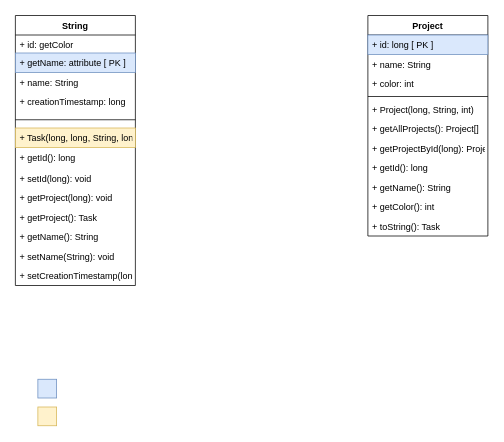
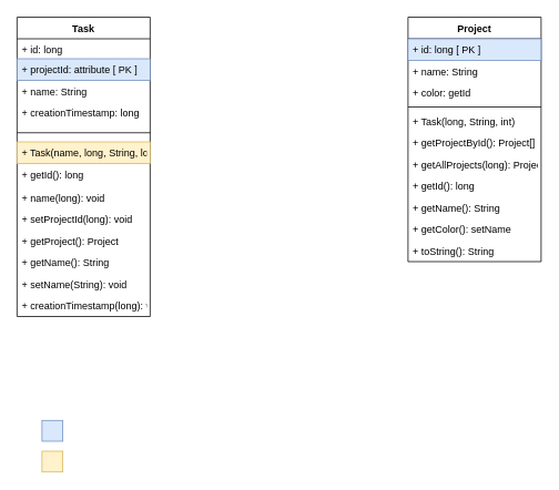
  <mxCell id="0" />
  <mxCell id="1" parent="0" />
- <mxCell id="2" value="String" style="swimlane;fontStyle=1;align=center;verticalAlign=top;childLayout=stackLayout;horizontal=1;startSize=26;horizontalStack=0;resizeParent=1;resizeParentMax=0;resizeLast=0;collapsible=1;marginBottom=0;strokeWidth=1;" vertex="1" parent="1"><mxGeometry x="20" y="20" width="160" height="360" as="geometry"><mxRectangle x="80" y="100" width="70" height="30" as="alternateBounds" /></mxGeometry></mxCell>
- <mxCell id="3" value="+ id: getColor" style="text;strokeColor=none;fillColor=none;align=left;verticalAlign=top;spacingLeft=4;spacingRight=4;overflow=hidden;rotatable=0;points=[[0,0.5],[1,0.5]];portConstraint=eastwest;" vertex="1" parent="2"><mxGeometry y="26" width="160" height="24" as="geometry" /></mxCell>
- <mxCell id="4" value="+ getName: attribute [ PK ]" style="text;strokeColor=#6c8ebf;fillColor=#dae8fc;align=left;verticalAlign=top;spacingLeft=4;spacingRight=4;overflow=hidden;rotatable=0;points=[[0,0.5],[1,0.5]];portConstraint=eastwest;strokeWidth=1;" vertex="1" parent="2"><mxGeometry y="50" width="160" height="26" as="geometry" /></mxCell>
+ <mxCell id="2" value="Task" style="swimlane;fontStyle=1;align=center;verticalAlign=top;childLayout=stackLayout;horizontal=1;startSize=26;horizontalStack=0;resizeParent=1;resizeParentMax=0;resizeLast=0;collapsible=1;marginBottom=0;strokeWidth=1;" vertex="1" parent="1"><mxGeometry x="20" y="20" width="160" height="360" as="geometry"><mxRectangle x="80" y="100" width="70" height="30" as="alternateBounds" /></mxGeometry></mxCell>
+ <mxCell id="3" value="+ id: long" style="text;strokeColor=none;fillColor=none;align=left;verticalAlign=top;spacingLeft=4;spacingRight=4;overflow=hidden;rotatable=0;points=[[0,0.5],[1,0.5]];portConstraint=eastwest;" vertex="1" parent="2"><mxGeometry y="26" width="160" height="24" as="geometry" /></mxCell>
+ <mxCell id="4" value="+ projectId: attribute [ PK ]" style="text;strokeColor=#6c8ebf;fillColor=#dae8fc;align=left;verticalAlign=top;spacingLeft=4;spacingRight=4;overflow=hidden;rotatable=0;points=[[0,0.5],[1,0.5]];portConstraint=eastwest;strokeWidth=1;" vertex="1" parent="2"><mxGeometry y="50" width="160" height="26" as="geometry" /></mxCell>
  <mxCell id="5" value="+ name: String" style="text;strokeColor=none;fillColor=none;align=left;verticalAlign=top;spacingLeft=4;spacingRight=4;overflow=hidden;rotatable=0;points=[[0,0.5],[1,0.5]];portConstraint=eastwest;strokeWidth=1;" vertex="1" parent="2"><mxGeometry y="76" width="160" height="26" as="geometry" /></mxCell>
  <mxCell id="6" value="+ creationTimestamp: long&#10;" style="text;strokeColor=none;fillColor=none;align=left;verticalAlign=top;spacingLeft=4;spacingRight=4;overflow=hidden;rotatable=0;points=[[0,0.5],[1,0.5]];portConstraint=eastwest;strokeWidth=1;" vertex="1" parent="2"><mxGeometry y="102" width="160" height="26" as="geometry" /></mxCell>
  <mxCell id="7" value="" style="line;strokeWidth=1;fillColor=none;align=left;verticalAlign=middle;spacingTop=-1;spacingLeft=3;spacingRight=3;rotatable=0;labelPosition=right;points=[];portConstraint=eastwest;strokeColor=inherit;" vertex="1" parent="2"><mxGeometry y="128" width="160" height="22" as="geometry" /></mxCell>
- <mxCell id="8" value="+ Task(long, long, String, long) [ FK ]" style="text;strokeColor=#d6b656;fillColor=#fff2cc;align=left;verticalAlign=top;spacingLeft=4;spacingRight=4;overflow=hidden;rotatable=0;points=[[0,0.5],[1,0.5]];portConstraint=eastwest;strokeWidth=1;" vertex="1" parent="2"><mxGeometry y="150" width="160" height="26" as="geometry" /></mxCell>
+ <mxCell id="8" value="+ Task(name, long, String, long) [ FK ]" style="text;strokeColor=#d6b656;fillColor=#fff2cc;align=left;verticalAlign=top;spacingLeft=4;spacingRight=4;overflow=hidden;rotatable=0;points=[[0,0.5],[1,0.5]];portConstraint=eastwest;strokeWidth=1;" vertex="1" parent="2"><mxGeometry y="150" width="160" height="26" as="geometry" /></mxCell>
  <mxCell id="9" value="+ getId(): long" style="text;strokeColor=none;fillColor=none;align=left;verticalAlign=top;spacingLeft=4;spacingRight=4;overflow=hidden;rotatable=0;points=[[0,0.5],[1,0.5]];portConstraint=eastwest;" vertex="1" parent="2"><mxGeometry y="176" width="160" height="28" as="geometry" /></mxCell>
- <mxCell id="10" value="+ setId(long): void" style="text;strokeColor=none;fillColor=none;align=left;verticalAlign=top;spacingLeft=4;spacingRight=4;overflow=hidden;rotatable=0;points=[[0,0.5],[1,0.5]];portConstraint=eastwest;strokeWidth=1;" vertex="1" parent="2"><mxGeometry y="204" width="160" height="26" as="geometry" /></mxCell>
- <mxCell id="11" value="+ getProject(long): void" style="text;strokeColor=none;fillColor=none;align=left;verticalAlign=top;spacingLeft=4;spacingRight=4;overflow=hidden;rotatable=0;points=[[0,0.5],[1,0.5]];portConstraint=eastwest;strokeWidth=1;" vertex="1" parent="2"><mxGeometry y="230" width="160" height="26" as="geometry" /></mxCell>
- <mxCell id="12" value="+ getProject(): Task" style="text;strokeColor=none;fillColor=none;align=left;verticalAlign=top;spacingLeft=4;spacingRight=4;overflow=hidden;rotatable=0;points=[[0,0.5],[1,0.5]];portConstraint=eastwest;strokeWidth=1;" vertex="1" parent="2"><mxGeometry y="256" width="160" height="26" as="geometry" /></mxCell>
+ <mxCell id="10" value="+ name(long): void" style="text;strokeColor=none;fillColor=none;align=left;verticalAlign=top;spacingLeft=4;spacingRight=4;overflow=hidden;rotatable=0;points=[[0,0.5],[1,0.5]];portConstraint=eastwest;strokeWidth=1;" vertex="1" parent="2"><mxGeometry y="204" width="160" height="26" as="geometry" /></mxCell>
+ <mxCell id="11" value="+ setProjectId(long): void" style="text;strokeColor=none;fillColor=none;align=left;verticalAlign=top;spacingLeft=4;spacingRight=4;overflow=hidden;rotatable=0;points=[[0,0.5],[1,0.5]];portConstraint=eastwest;strokeWidth=1;" vertex="1" parent="2"><mxGeometry y="230" width="160" height="26" as="geometry" /></mxCell>
+ <mxCell id="12" value="+ getProject(): Project" style="text;strokeColor=none;fillColor=none;align=left;verticalAlign=top;spacingLeft=4;spacingRight=4;overflow=hidden;rotatable=0;points=[[0,0.5],[1,0.5]];portConstraint=eastwest;strokeWidth=1;" vertex="1" parent="2"><mxGeometry y="256" width="160" height="26" as="geometry" /></mxCell>
  <mxCell id="13" value="+ getName(): String" style="text;strokeColor=none;fillColor=none;align=left;verticalAlign=top;spacingLeft=4;spacingRight=4;overflow=hidden;rotatable=0;points=[[0,0.5],[1,0.5]];portConstraint=eastwest;strokeWidth=1;" vertex="1" parent="2"><mxGeometry y="282" width="160" height="26" as="geometry" /></mxCell>
  <mxCell id="14" value="+ setName(String): void" style="text;strokeColor=none;fillColor=none;align=left;verticalAlign=top;spacingLeft=4;spacingRight=4;overflow=hidden;rotatable=0;points=[[0,0.5],[1,0.5]];portConstraint=eastwest;strokeWidth=1;" vertex="1" parent="2"><mxGeometry y="308" width="160" height="26" as="geometry" /></mxCell>
- <mxCell id="15" value="+ setCreationTimestamp(long): void" style="text;strokeColor=none;fillColor=none;align=left;verticalAlign=top;spacingLeft=4;spacingRight=4;overflow=hidden;rotatable=0;points=[[0,0.5],[1,0.5]];portConstraint=eastwest;strokeWidth=1;" vertex="1" parent="2"><mxGeometry y="334" width="160" height="26" as="geometry" /></mxCell>
+ <mxCell id="15" value="+ creationTimestamp(long): void" style="text;strokeColor=none;fillColor=none;align=left;verticalAlign=top;spacingLeft=4;spacingRight=4;overflow=hidden;rotatable=0;points=[[0,0.5],[1,0.5]];portConstraint=eastwest;strokeWidth=1;" vertex="1" parent="2"><mxGeometry y="334" width="160" height="26" as="geometry" /></mxCell>
  <mxCell id="16" value="Project" style="swimlane;fontStyle=1;align=center;verticalAlign=top;childLayout=stackLayout;horizontal=1;startSize=26;horizontalStack=0;resizeParent=1;resizeParentMax=0;resizeLast=0;collapsible=1;marginBottom=0;" vertex="1" parent="1"><mxGeometry x="490" y="20" width="160" height="294" as="geometry" /></mxCell>
  <mxCell id="17" value="+ id: long [ PK ]" style="text;strokeColor=#6c8ebf;fillColor=#dae8fc;align=left;verticalAlign=top;spacingLeft=4;spacingRight=4;overflow=hidden;rotatable=0;points=[[0,0.5],[1,0.5]];portConstraint=eastwest;" vertex="1" parent="16"><mxGeometry y="26" width="160" height="26" as="geometry" /></mxCell>
  <mxCell id="18" value="+ name: String" style="text;strokeColor=none;fillColor=none;align=left;verticalAlign=top;spacingLeft=4;spacingRight=4;overflow=hidden;rotatable=0;points=[[0,0.5],[1,0.5]];portConstraint=eastwest;strokeWidth=1;" vertex="1" parent="16"><mxGeometry y="52" width="160" height="26" as="geometry" /></mxCell>
- <mxCell id="19" value="+ color: int" style="text;strokeColor=none;fillColor=none;align=left;verticalAlign=top;spacingLeft=4;spacingRight=4;overflow=hidden;rotatable=0;points=[[0,0.5],[1,0.5]];portConstraint=eastwest;strokeWidth=1;" vertex="1" parent="16"><mxGeometry y="78" width="160" height="26" as="geometry" /></mxCell>
+ <mxCell id="19" value="+ color: getId" style="text;strokeColor=none;fillColor=none;align=left;verticalAlign=top;spacingLeft=4;spacingRight=4;overflow=hidden;rotatable=0;points=[[0,0.5],[1,0.5]];portConstraint=eastwest;strokeWidth=1;" vertex="1" parent="16"><mxGeometry y="78" width="160" height="26" as="geometry" /></mxCell>
  <mxCell id="20" value="" style="line;strokeWidth=1;fillColor=none;align=left;verticalAlign=middle;spacingTop=-1;spacingLeft=3;spacingRight=3;rotatable=0;labelPosition=right;points=[];portConstraint=eastwest;strokeColor=inherit;" vertex="1" parent="16"><mxGeometry y="104" width="160" height="8" as="geometry" /></mxCell>
- <mxCell id="21" value="+ Project(long, String, int)&#10;" style="text;strokeColor=none;fillColor=none;align=left;verticalAlign=top;spacingLeft=4;spacingRight=4;overflow=hidden;rotatable=0;points=[[0,0.5],[1,0.5]];portConstraint=eastwest;" vertex="1" parent="16"><mxGeometry y="112" width="160" height="26" as="geometry" /></mxCell>
- <mxCell id="22" value="+ getAllProjects(): Project[]" style="text;strokeColor=none;fillColor=none;align=left;verticalAlign=top;spacingLeft=4;spacingRight=4;overflow=hidden;rotatable=0;points=[[0,0.5],[1,0.5]];portConstraint=eastwest;strokeWidth=1;" vertex="1" parent="16"><mxGeometry y="138" width="160" height="26" as="geometry" /></mxCell>
- <mxCell id="23" value="+ getProjectById(long): Project" style="text;strokeColor=none;fillColor=none;align=left;verticalAlign=top;spacingLeft=4;spacingRight=4;overflow=hidden;rotatable=0;points=[[0,0.5],[1,0.5]];portConstraint=eastwest;strokeWidth=1;" vertex="1" parent="16"><mxGeometry y="164" width="160" height="26" as="geometry" /></mxCell>
+ <mxCell id="21" value="+ Task(long, String, int)&#10;" style="text;strokeColor=none;fillColor=none;align=left;verticalAlign=top;spacingLeft=4;spacingRight=4;overflow=hidden;rotatable=0;points=[[0,0.5],[1,0.5]];portConstraint=eastwest;" vertex="1" parent="16"><mxGeometry y="112" width="160" height="26" as="geometry" /></mxCell>
+ <mxCell id="22" value="+ getProjectById(): Project[]" style="text;strokeColor=none;fillColor=none;align=left;verticalAlign=top;spacingLeft=4;spacingRight=4;overflow=hidden;rotatable=0;points=[[0,0.5],[1,0.5]];portConstraint=eastwest;strokeWidth=1;" vertex="1" parent="16"><mxGeometry y="138" width="160" height="26" as="geometry" /></mxCell>
+ <mxCell id="23" value="+ getAllProjects(long): Project" style="text;strokeColor=none;fillColor=none;align=left;verticalAlign=top;spacingLeft=4;spacingRight=4;overflow=hidden;rotatable=0;points=[[0,0.5],[1,0.5]];portConstraint=eastwest;strokeWidth=1;" vertex="1" parent="16"><mxGeometry y="164" width="160" height="26" as="geometry" /></mxCell>
  <mxCell id="24" value="+ getId(): long" style="text;strokeColor=none;fillColor=none;align=left;verticalAlign=top;spacingLeft=4;spacingRight=4;overflow=hidden;rotatable=0;points=[[0,0.5],[1,0.5]];portConstraint=eastwest;strokeWidth=1;" vertex="1" parent="16"><mxGeometry y="190" width="160" height="26" as="geometry" /></mxCell>
  <mxCell id="25" value="+ getName(): String" style="text;strokeColor=none;fillColor=none;align=left;verticalAlign=top;spacingLeft=4;spacingRight=4;overflow=hidden;rotatable=0;points=[[0,0.5],[1,0.5]];portConstraint=eastwest;strokeWidth=1;" vertex="1" parent="16"><mxGeometry y="216" width="160" height="26" as="geometry" /></mxCell>
- <mxCell id="26" value="+ getColor(): int" style="text;strokeColor=none;fillColor=none;align=left;verticalAlign=top;spacingLeft=4;spacingRight=4;overflow=hidden;rotatable=0;points=[[0,0.5],[1,0.5]];portConstraint=eastwest;strokeWidth=1;" vertex="1" parent="16"><mxGeometry y="242" width="160" height="26" as="geometry" /></mxCell>
- <mxCell id="27" value="+ toString(): Task" style="text;strokeColor=none;fillColor=none;align=left;verticalAlign=top;spacingLeft=4;spacingRight=4;overflow=hidden;rotatable=0;points=[[0,0.5],[1,0.5]];portConstraint=eastwest;strokeWidth=1;" vertex="1" parent="16"><mxGeometry y="268" width="160" height="26" as="geometry" /></mxCell>
+ <mxCell id="26" value="+ getColor(): setName" style="text;strokeColor=none;fillColor=none;align=left;verticalAlign=top;spacingLeft=4;spacingRight=4;overflow=hidden;rotatable=0;points=[[0,0.5],[1,0.5]];portConstraint=eastwest;strokeWidth=1;" vertex="1" parent="16"><mxGeometry y="242" width="160" height="26" as="geometry" /></mxCell>
+ <mxCell id="27" value="+ toString(): String" style="text;strokeColor=none;fillColor=none;align=left;verticalAlign=top;spacingLeft=4;spacingRight=4;overflow=hidden;rotatable=0;points=[[0,0.5],[1,0.5]];portConstraint=eastwest;strokeWidth=1;" vertex="1" parent="16"><mxGeometry y="268" width="160" height="26" as="geometry" /></mxCell>
  <mxCell id="28" value="" style="whiteSpace=wrap;html=1;aspect=fixed;fillColor=#dae8fc;strokeColor=#6c8ebf;shadow=0;" vertex="1" parent="1"><mxGeometry x="50" y="505" width="25" height="25" as="geometry" /></mxCell>
  <mxCell id="29" value="" style="whiteSpace=wrap;html=1;aspect=fixed;fillColor=#fff2cc;strokeColor=#d6b656;shadow=0;" vertex="1" parent="1"><mxGeometry x="50" y="542" width="25" height="25" as="geometry" /></mxCell>
